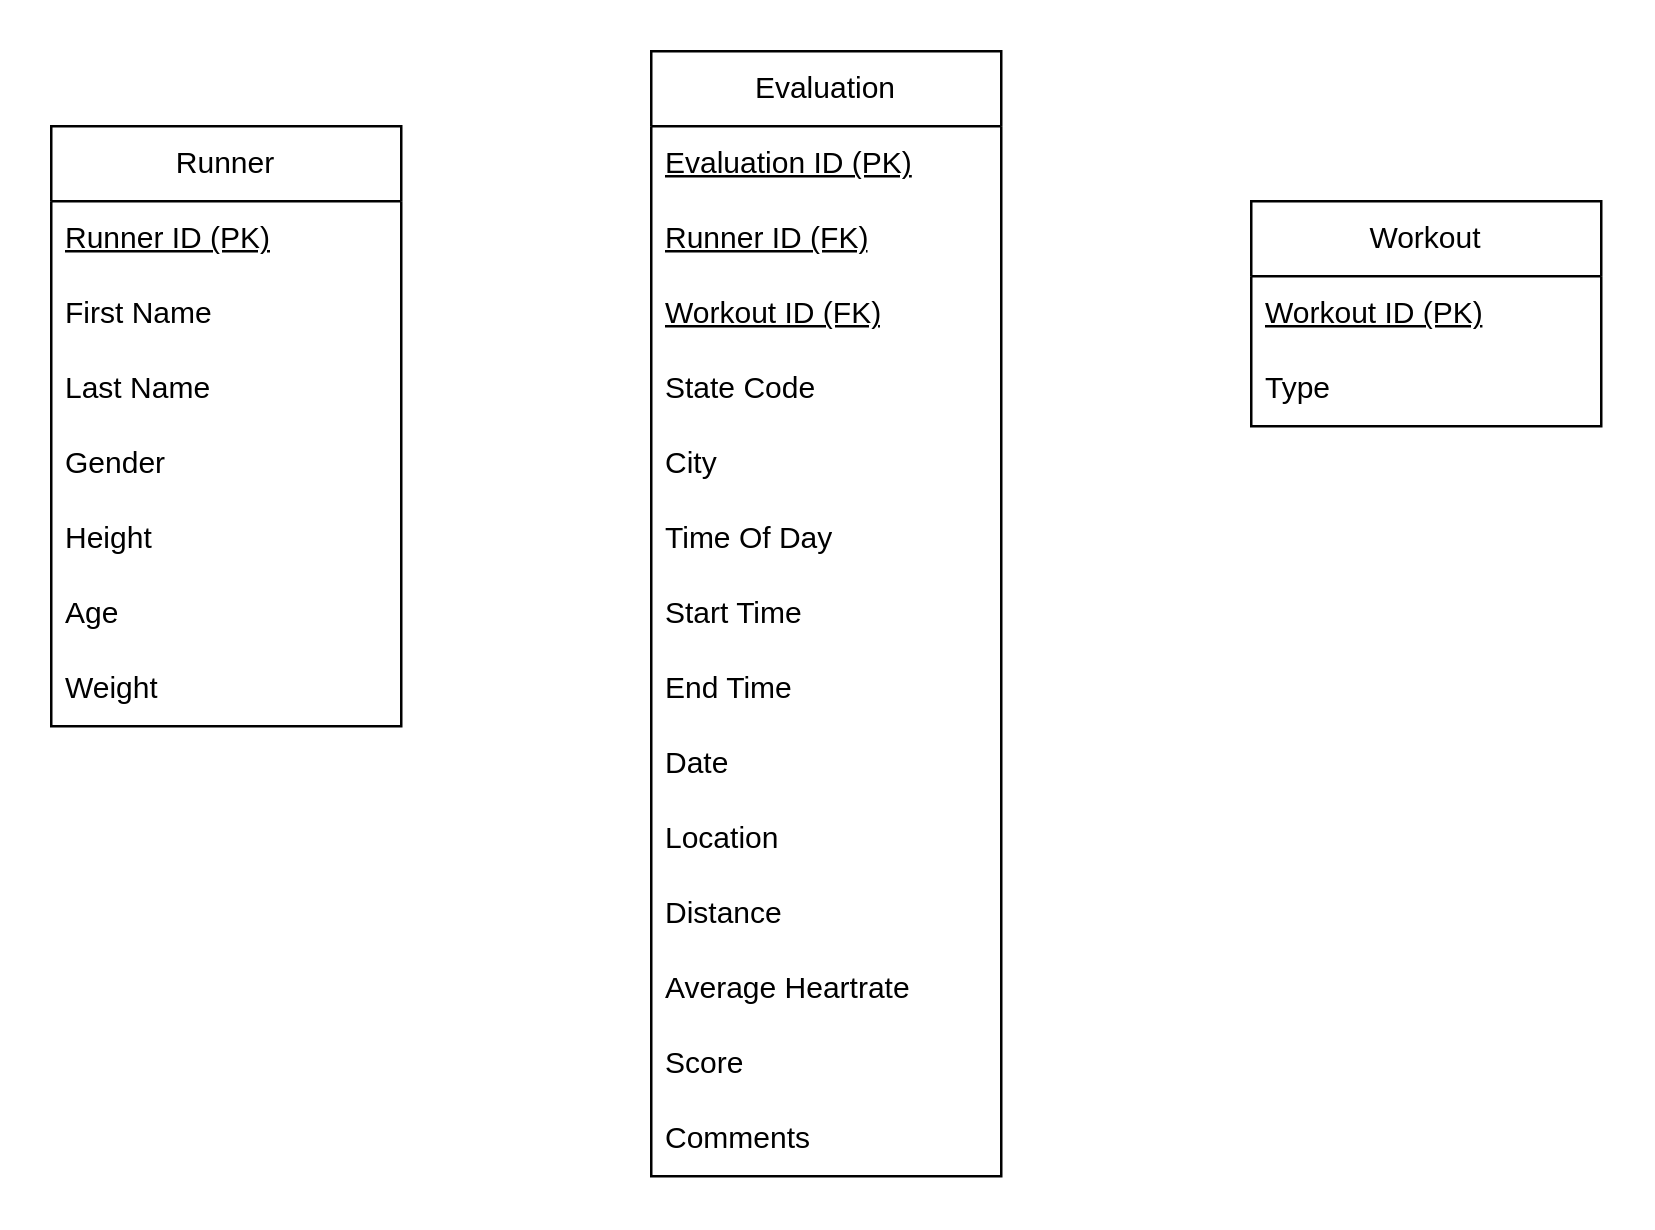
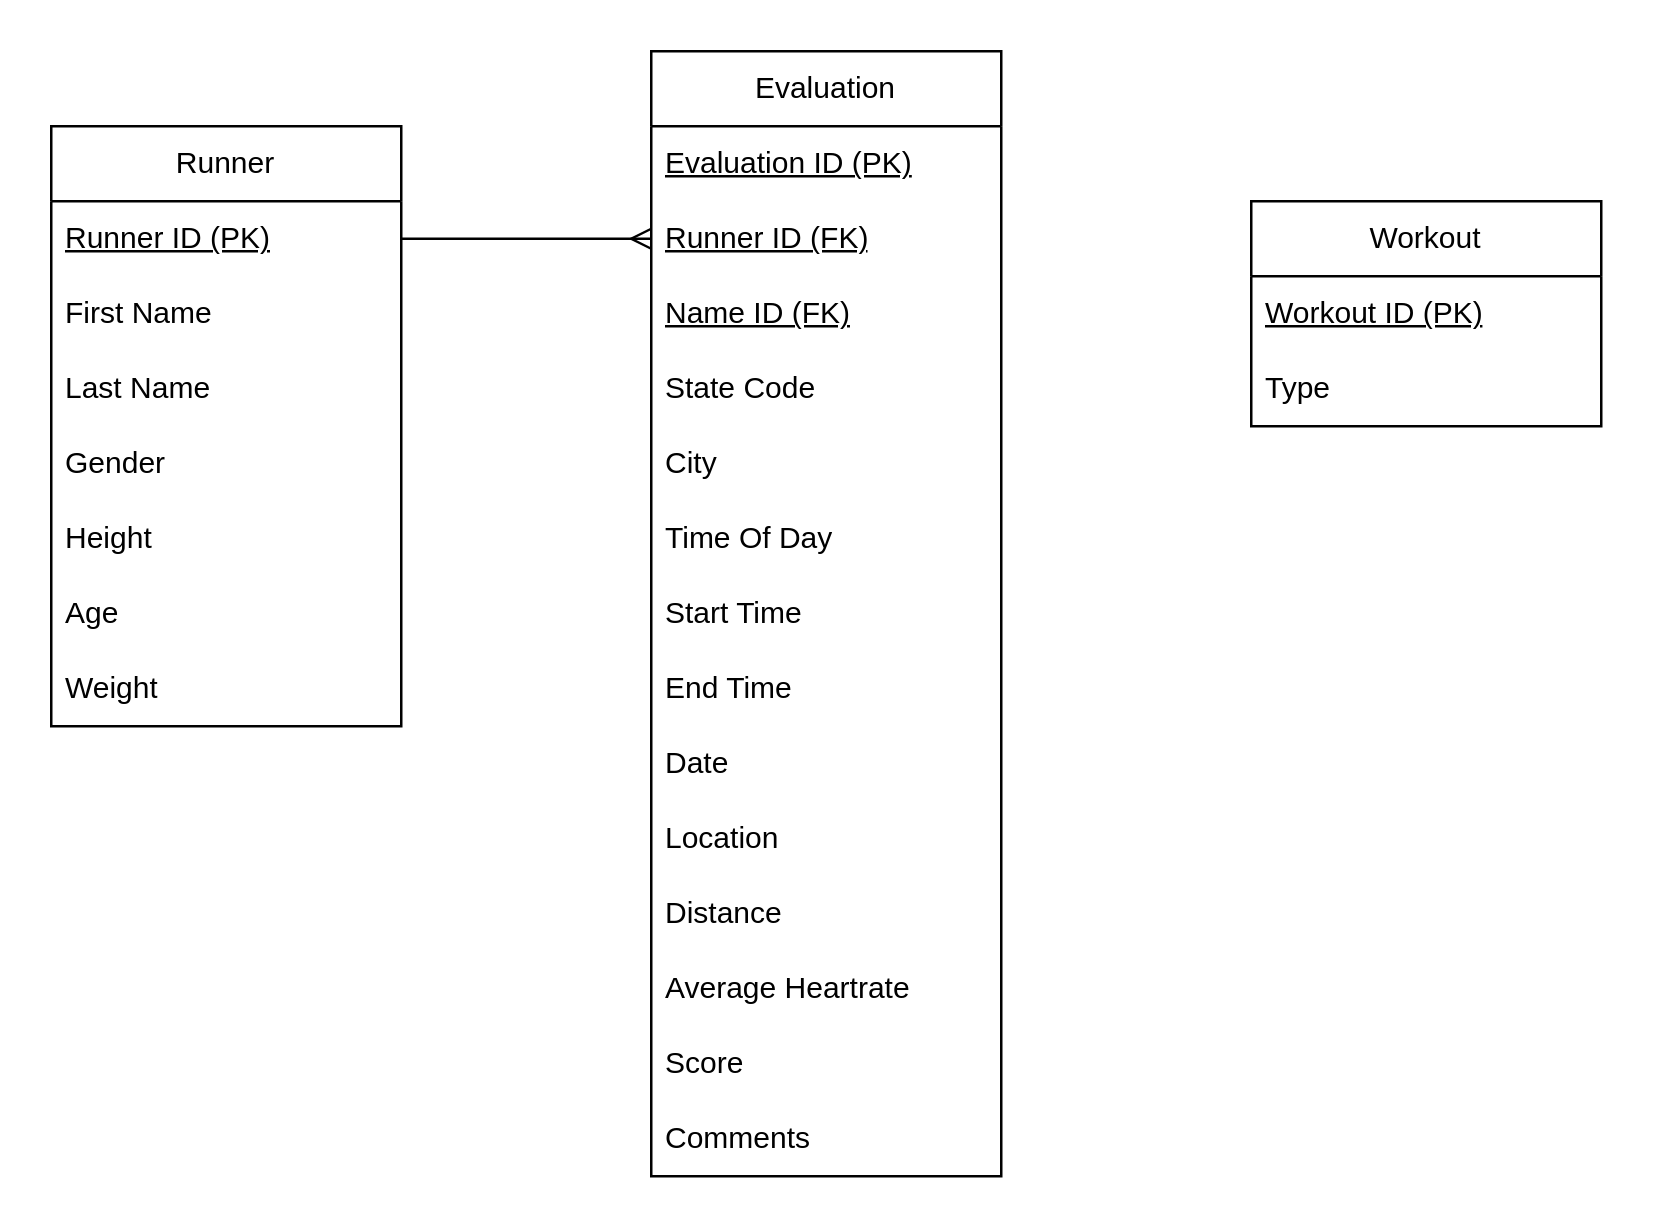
  <mxCell id="0" />
  <mxCell id="1" parent="0" />
  <mxCell id="2" value="Runner" style="swimlane;fontStyle=0;childLayout=stackLayout;horizontal=1;startSize=30;horizontalStack=0;resizeParent=1;resizeParentMax=0;resizeLast=0;collapsible=1;marginBottom=0;whiteSpace=wrap;html=1;" parent="1" vertex="1"><mxGeometry x="20" y="50" width="140" height="240" as="geometry"><mxRectangle x="40" y="120" width="80" height="30" as="alternateBounds" /></mxGeometry></mxCell>
  <mxCell id="3" value="&lt;u&gt;Runner ID (PK)&lt;/u&gt;" style="text;strokeColor=none;fillColor=none;align=left;verticalAlign=middle;spacingLeft=4;spacingRight=4;overflow=hidden;points=[[0,0.5],[1,0.5]];portConstraint=eastwest;rotatable=0;whiteSpace=wrap;html=1;" parent="2" vertex="1"><mxGeometry y="30" width="140" height="30" as="geometry" /></mxCell>
  <mxCell id="4" value="First Name" style="text;strokeColor=none;fillColor=none;align=left;verticalAlign=middle;spacingLeft=4;spacingRight=4;overflow=hidden;points=[[0,0.5],[1,0.5]];portConstraint=eastwest;rotatable=0;whiteSpace=wrap;html=1;" vertex="1" parent="2"><mxGeometry y="60" width="140" height="30" as="geometry" /></mxCell>
  <mxCell id="5" value="Last Name" style="text;strokeColor=none;fillColor=none;align=left;verticalAlign=middle;spacingLeft=4;spacingRight=4;overflow=hidden;points=[[0,0.5],[1,0.5]];portConstraint=eastwest;rotatable=0;whiteSpace=wrap;html=1;" vertex="1" parent="2"><mxGeometry y="90" width="140" height="30" as="geometry" /></mxCell>
  <mxCell id="6" value="Gender" style="text;strokeColor=none;fillColor=none;align=left;verticalAlign=middle;spacingLeft=4;spacingRight=4;overflow=hidden;points=[[0,0.5],[1,0.5]];portConstraint=eastwest;rotatable=0;whiteSpace=wrap;html=1;" parent="2" vertex="1"><mxGeometry y="120" width="140" height="30" as="geometry" /></mxCell>
  <mxCell id="7" value="&lt;div&gt;Height&lt;/div&gt;" style="text;strokeColor=none;fillColor=none;align=left;verticalAlign=middle;spacingLeft=4;spacingRight=4;overflow=hidden;points=[[0,0.5],[1,0.5]];portConstraint=eastwest;rotatable=0;whiteSpace=wrap;html=1;" parent="2" vertex="1"><mxGeometry y="150" width="140" height="30" as="geometry" /></mxCell>
  <mxCell id="8" value="Age" style="text;strokeColor=none;fillColor=none;align=left;verticalAlign=middle;spacingLeft=4;spacingRight=4;overflow=hidden;points=[[0,0.5],[1,0.5]];portConstraint=eastwest;rotatable=0;whiteSpace=wrap;html=1;" parent="2" vertex="1"><mxGeometry y="180" width="140" height="30" as="geometry" /></mxCell>
  <mxCell id="9" value="Weight" style="text;strokeColor=none;fillColor=none;align=left;verticalAlign=middle;spacingLeft=4;spacingRight=4;overflow=hidden;points=[[0,0.5],[1,0.5]];portConstraint=eastwest;rotatable=0;whiteSpace=wrap;html=1;" parent="2" vertex="1"><mxGeometry y="210" width="140" height="30" as="geometry" /></mxCell>
  <mxCell id="10" value="Evaluation" style="swimlane;fontStyle=0;childLayout=stackLayout;horizontal=1;startSize=30;horizontalStack=0;resizeParent=1;resizeParentMax=0;resizeLast=0;collapsible=1;marginBottom=0;whiteSpace=wrap;html=1;" parent="1" vertex="1"><mxGeometry x="260" y="20" width="140" height="450" as="geometry" /></mxCell>
  <mxCell id="11" value="&lt;u&gt;Evaluation ID (PK)&lt;br&gt;&lt;/u&gt;" style="text;strokeColor=none;fillColor=none;align=left;verticalAlign=middle;spacingLeft=4;spacingRight=4;overflow=hidden;points=[[0,0.5],[1,0.5]];portConstraint=eastwest;rotatable=0;whiteSpace=wrap;html=1;" parent="10" vertex="1"><mxGeometry y="30" width="140" height="30" as="geometry" /></mxCell>
  <mxCell id="12" value="&lt;u&gt;Runner ID (FK)&lt;br&gt;&lt;/u&gt;" style="text;strokeColor=none;fillColor=none;align=left;verticalAlign=middle;spacingLeft=4;spacingRight=4;overflow=hidden;points=[[0,0.5],[1,0.5]];portConstraint=eastwest;rotatable=0;whiteSpace=wrap;html=1;" parent="10" vertex="1"><mxGeometry y="60" width="140" height="30" as="geometry" /></mxCell>
- <mxCell id="13" value="&lt;u&gt;Workout ID (FK)&lt;br&gt;&lt;/u&gt;" style="text;strokeColor=none;fillColor=none;align=left;verticalAlign=middle;spacingLeft=4;spacingRight=4;overflow=hidden;points=[[0,0.5],[1,0.5]];portConstraint=eastwest;rotatable=0;whiteSpace=wrap;html=1;" parent="10" vertex="1"><mxGeometry y="90" width="140" height="30" as="geometry" /></mxCell>
+ <mxCell id="13" value="&lt;u&gt;Name ID (FK)&lt;br&gt;&lt;/u&gt;" style="text;strokeColor=none;fillColor=none;align=left;verticalAlign=middle;spacingLeft=4;spacingRight=4;overflow=hidden;points=[[0,0.5],[1,0.5]];portConstraint=eastwest;rotatable=0;whiteSpace=wrap;html=1;" parent="10" vertex="1"><mxGeometry y="90" width="140" height="30" as="geometry" /></mxCell>
  <mxCell id="14" value="State Code" style="text;strokeColor=none;fillColor=none;align=left;verticalAlign=middle;spacingLeft=4;spacingRight=4;overflow=hidden;points=[[0,0.5],[1,0.5]];portConstraint=eastwest;rotatable=0;whiteSpace=wrap;html=1;" vertex="1" parent="10"><mxGeometry y="120" width="140" height="30" as="geometry" /></mxCell>
  <mxCell id="15" value="City" style="text;strokeColor=none;fillColor=none;align=left;verticalAlign=middle;spacingLeft=4;spacingRight=4;overflow=hidden;points=[[0,0.5],[1,0.5]];portConstraint=eastwest;rotatable=0;whiteSpace=wrap;html=1;" vertex="1" parent="10"><mxGeometry y="150" width="140" height="30" as="geometry" /></mxCell>
  <mxCell id="16" value="Time Of Day" style="text;strokeColor=none;fillColor=none;align=left;verticalAlign=middle;spacingLeft=4;spacingRight=4;overflow=hidden;points=[[0,0.5],[1,0.5]];portConstraint=eastwest;rotatable=0;whiteSpace=wrap;html=1;" vertex="1" parent="10"><mxGeometry y="180" width="140" height="30" as="geometry" /></mxCell>
  <mxCell id="17" value="Start Time" style="text;strokeColor=none;fillColor=none;align=left;verticalAlign=middle;spacingLeft=4;spacingRight=4;overflow=hidden;points=[[0,0.5],[1,0.5]];portConstraint=eastwest;rotatable=0;whiteSpace=wrap;html=1;" parent="10" vertex="1"><mxGeometry y="210" width="140" height="30" as="geometry" /></mxCell>
  <mxCell id="18" value="End Time" style="text;strokeColor=none;fillColor=none;align=left;verticalAlign=middle;spacingLeft=4;spacingRight=4;overflow=hidden;points=[[0,0.5],[1,0.5]];portConstraint=eastwest;rotatable=0;whiteSpace=wrap;html=1;" vertex="1" parent="10"><mxGeometry y="240" width="140" height="30" as="geometry" /></mxCell>
  <mxCell id="19" value="Date" style="text;strokeColor=none;fillColor=none;align=left;verticalAlign=middle;spacingLeft=4;spacingRight=4;overflow=hidden;points=[[0,0.5],[1,0.5]];portConstraint=eastwest;rotatable=0;whiteSpace=wrap;html=1;" parent="10" vertex="1"><mxGeometry y="270" width="140" height="30" as="geometry" /></mxCell>
  <mxCell id="20" value="Location" style="text;strokeColor=none;fillColor=none;align=left;verticalAlign=middle;spacingLeft=4;spacingRight=4;overflow=hidden;points=[[0,0.5],[1,0.5]];portConstraint=eastwest;rotatable=0;whiteSpace=wrap;html=1;" parent="10" vertex="1"><mxGeometry y="300" width="140" height="30" as="geometry" /></mxCell>
  <mxCell id="21" value="Distance" style="text;strokeColor=none;fillColor=none;align=left;verticalAlign=middle;spacingLeft=4;spacingRight=4;overflow=hidden;points=[[0,0.5],[1,0.5]];portConstraint=eastwest;rotatable=0;whiteSpace=wrap;html=1;" parent="10" vertex="1"><mxGeometry y="330" width="140" height="30" as="geometry" /></mxCell>
  <mxCell id="22" value="Average Heartrate" style="text;strokeColor=none;fillColor=none;align=left;verticalAlign=middle;spacingLeft=4;spacingRight=4;overflow=hidden;points=[[0,0.5],[1,0.5]];portConstraint=eastwest;rotatable=0;whiteSpace=wrap;html=1;" parent="10" vertex="1"><mxGeometry y="360" width="140" height="30" as="geometry" /></mxCell>
  <mxCell id="23" value="Score" style="text;strokeColor=none;fillColor=none;align=left;verticalAlign=middle;spacingLeft=4;spacingRight=4;overflow=hidden;points=[[0,0.5],[1,0.5]];portConstraint=eastwest;rotatable=0;whiteSpace=wrap;html=1;" parent="10" vertex="1"><mxGeometry y="390" width="140" height="30" as="geometry" /></mxCell>
  <mxCell id="24" value="Comments" style="text;strokeColor=none;fillColor=none;align=left;verticalAlign=middle;spacingLeft=4;spacingRight=4;overflow=hidden;points=[[0,0.5],[1,0.5]];portConstraint=eastwest;rotatable=0;whiteSpace=wrap;html=1;" parent="10" vertex="1"><mxGeometry y="420" width="140" height="30" as="geometry" /></mxCell>
  <mxCell id="25" value="Workout" style="swimlane;fontStyle=0;childLayout=stackLayout;horizontal=1;startSize=30;horizontalStack=0;resizeParent=1;resizeParentMax=0;resizeLast=0;collapsible=1;marginBottom=0;whiteSpace=wrap;html=1;" parent="1" vertex="1"><mxGeometry x="500" y="80" width="140" height="90" as="geometry" /></mxCell>
  <mxCell id="26" value="&lt;u&gt;Workout ID (PK)&lt;br&gt;&lt;/u&gt;" style="text;strokeColor=none;fillColor=none;align=left;verticalAlign=middle;spacingLeft=4;spacingRight=4;overflow=hidden;points=[[0,0.5],[1,0.5]];portConstraint=eastwest;rotatable=0;whiteSpace=wrap;html=1;" parent="25" vertex="1"><mxGeometry y="30" width="140" height="30" as="geometry" /></mxCell>
  <mxCell id="27" value="Type" style="text;strokeColor=none;fillColor=none;align=left;verticalAlign=middle;spacingLeft=4;spacingRight=4;overflow=hidden;points=[[0,0.5],[1,0.5]];portConstraint=eastwest;rotatable=0;whiteSpace=wrap;html=1;" parent="25" vertex="1"><mxGeometry y="60" width="140" height="30" as="geometry" /></mxCell>
+ <mxCell id="28" style="edgeStyle=orthogonalEdgeStyle;rounded=0;orthogonalLoop=1;jettySize=auto;html=1;endArrow=ERmany;endFill=0;startArrow=none;startFill=0;" parent="1" source="3" target="12" edge="1"><mxGeometry relative="1" as="geometry" /></mxCell>
